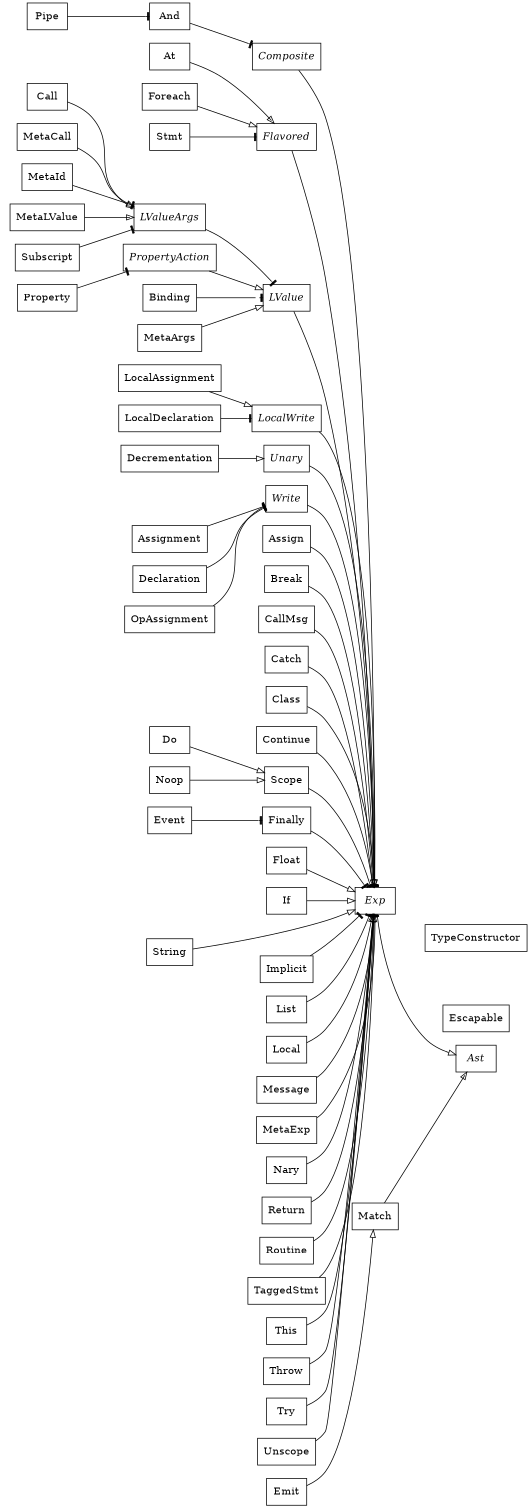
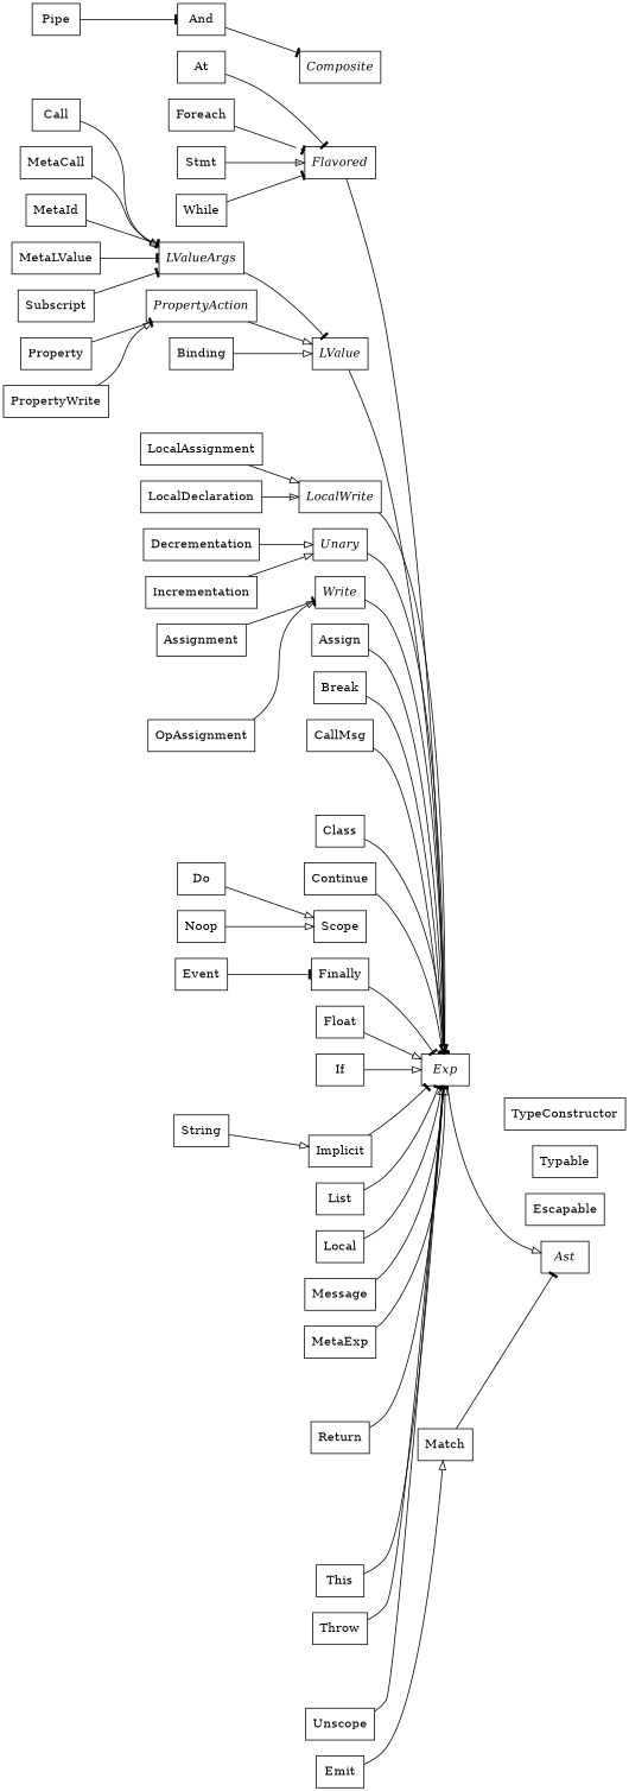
  digraph {
    ordering=out
    rankdir=LR
    node [fontsize=14 shape=box]
    edge [arrowhead=tee]
    Ast [fontname="Times-Italic"]
    Composite [fontname="Times-Italic"]
    Exp [fontname="Times-Italic"]
    Flavored [fontname="Times-Italic"]
    LValue [fontname="Times-Italic"]
    LValueArgs [fontname="Times-Italic"]
    LocalWrite [fontname="Times-Italic"]
    PropertyAction [fontname="Times-Italic"]
    Unary [fontname="Times-Italic"]
    Write [fontname="Times-Italic"]
    Escapable
+   Typable
    TypeConstructor
    And
    Assign
    Assignment
    At
    Binding
    Break
    Call
    CallMsg
-   Catch
    Class
    Continue
-   Declaration
    Decrementation
    Do
    Scope
    Emit
    Match
    Event
    Finally
    Float
    Foreach
    If
    Implicit
+   Incrementation
    List
    Local
    LocalAssignment
    LocalDeclaration
    Message
-   MetaArgs
    MetaCall
    MetaExp
    MetaId
    MetaLValue
-   Nary
    Noop
    OpAssignment
    Pipe
    Property
+   PropertyWrite
    Return
-   Routine
    Stmt
    String
    Subscript
-   TaggedStmt
    This
    Throw
-   Try
    Unscope
+   While
    subgraph sub_1 {
      Ast
      Composite
      Exp
      Flavored
      LValue
      LValueArgs
      LocalWrite
      PropertyAction
      Unary
      Write
    }
    subgraph sub_2 {
      rank=same
      Ast
      Escapable
+     Typable
      TypeConstructor
    }
-   Composite -> Exp
    Exp -> Ast [arrowhead=onormal]
    Flavored -> Exp
    LValue -> Exp [arrowhead=onormal]
    LValueArgs -> LValue
    LocalWrite -> Exp [arrowhead=onormal]
    PropertyAction -> LValue [arrowhead=onormal]
    Unary -> Exp
    Write -> Exp
    And -> Composite
-   Assign -> Exp
+   Assign -> Exp [arrowhead=onormal]
    Assignment -> Write
-   At -> Flavored [arrowhead=onormal]
-   Binding -> LValue
-   Break -> Exp
+   At -> Flavored
+   Binding -> LValue [arrowhead=onormal]
+   Break -> Exp [arrowhead=onormal]
    Call -> LValueArgs [arrowhead=onormal]
    CallMsg -> Exp [arrowhead=onormal]
-   Catch -> Exp
    Class -> Exp
    Continue -> Exp
-   Declaration -> Write
    Decrementation -> Unary [arrowhead=onormal]
    Do -> Scope [arrowhead=onormal]
-   Scope -> Exp
    Emit -> Match [arrowhead=onormal]
-   Match -> Ast [arrowhead=onormal]
+   Match -> Ast
    Event -> Finally
    Finally -> Exp
    Float -> Exp [arrowhead=onormal]
-   Foreach -> Flavored [arrowhead=onormal]
+   Foreach -> Flavored
    If -> Exp [arrowhead=onormal]
    Implicit -> Exp
+   Incrementation -> Unary [arrowhead=onormal]
    List -> Exp
    Local -> Exp [arrowhead=onormal]
    LocalAssignment -> LocalWrite [arrowhead=onormal]
-   LocalDeclaration -> LocalWrite
+   LocalDeclaration -> LocalWrite [arrowhead=onormal]
    Message -> Exp
-   MetaArgs -> LValue [arrowhead=onormal]
    MetaCall -> LValueArgs [arrowhead=onormal]
-   MetaExp -> Exp
+   MetaExp -> Exp [arrowhead=onormal]
    MetaId -> LValueArgs
-   MetaLValue -> LValueArgs [arrowhead=onormal]
-   Nary -> Exp
+   MetaLValue -> LValueArgs
    Noop -> Scope [arrowhead=onormal]
-   OpAssignment -> Write
+   OpAssignment -> Write [arrowhead=onormal]
    Pipe -> And
    Property -> PropertyAction
+   PropertyWrite -> PropertyAction [arrowhead=onormal]
    Return -> Exp
-   Routine -> Exp
-   Stmt -> Flavored
-   String -> Exp [arrowhead=onormal]
+   Stmt -> Flavored [arrowhead=onormal]
+   String -> Implicit [arrowhead=onormal]
    Subscript -> LValueArgs
-   TaggedStmt -> Exp [arrowhead=onormal]
    This -> Exp
    Throw -> Exp [arrowhead=onormal]
-   Try -> Exp [arrowhead=onormal]
    Unscope -> Exp
+   While -> Flavored
  }
